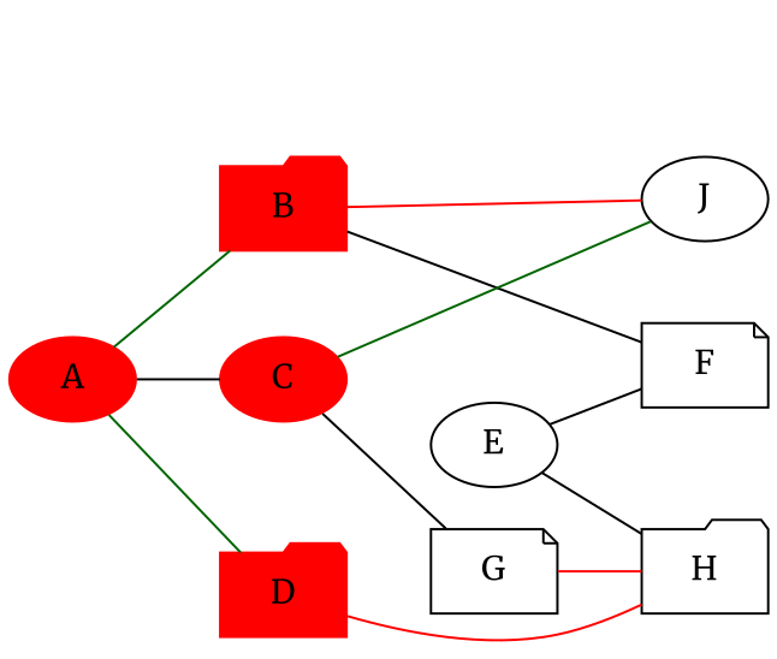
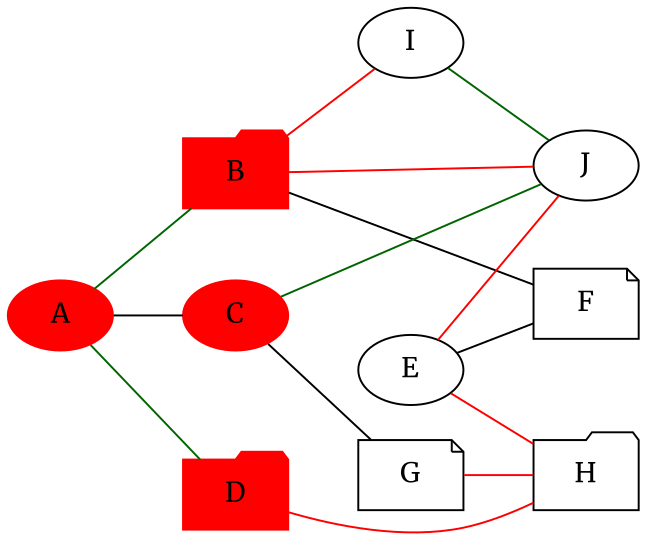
  graph {
    fontname=Merriweather
    rankdir=LR
    node [fontname=Merriweather shape=ellipse]
    edge [color=black fontname=Merriweather]
    A [color=red style=filled]
    B [color=red shape=folder style=filled]
    C [color=red style=filled]
    D [color=red shape=folder style=filled]
+   I
    J
    F [shape=note]
    G [shape=note]
    H [shape=folder]
    E
    A -- B [color=darkgreen]
    A -- C
    A -- D [color=darkgreen]
+   B -- I [color=red]
    B -- J [color=red]
    B -- F
    C -- J [color=darkgreen]
    C -- G
    D -- H [color=red]
+   I -- J [color=darkgreen]
    G -- H [color=red]
+   E -- J [color=red]
    E -- F
-   E -- H
+   E -- H [color=red]
  }
